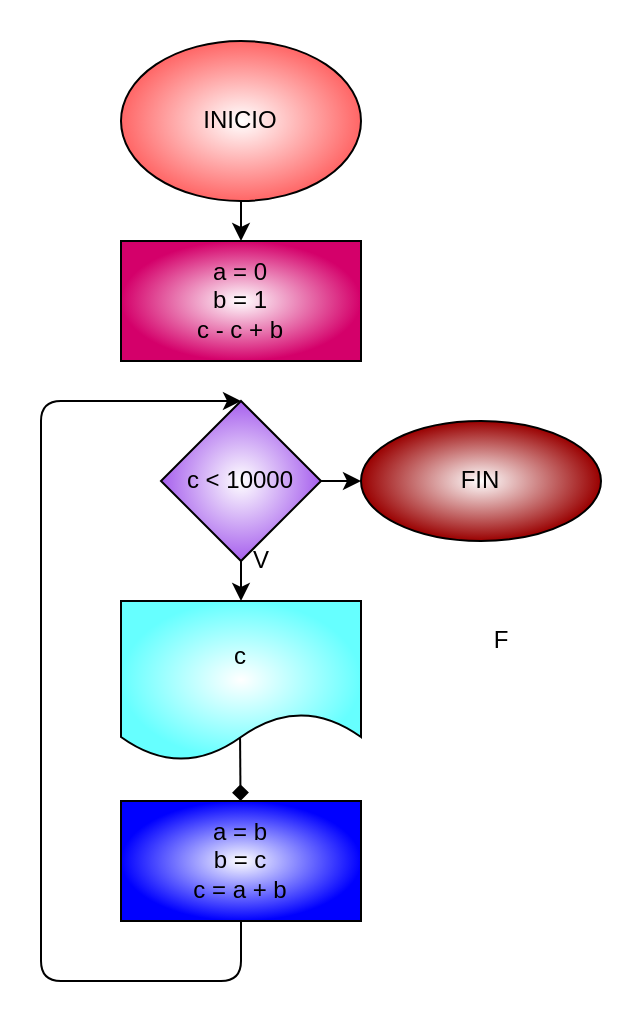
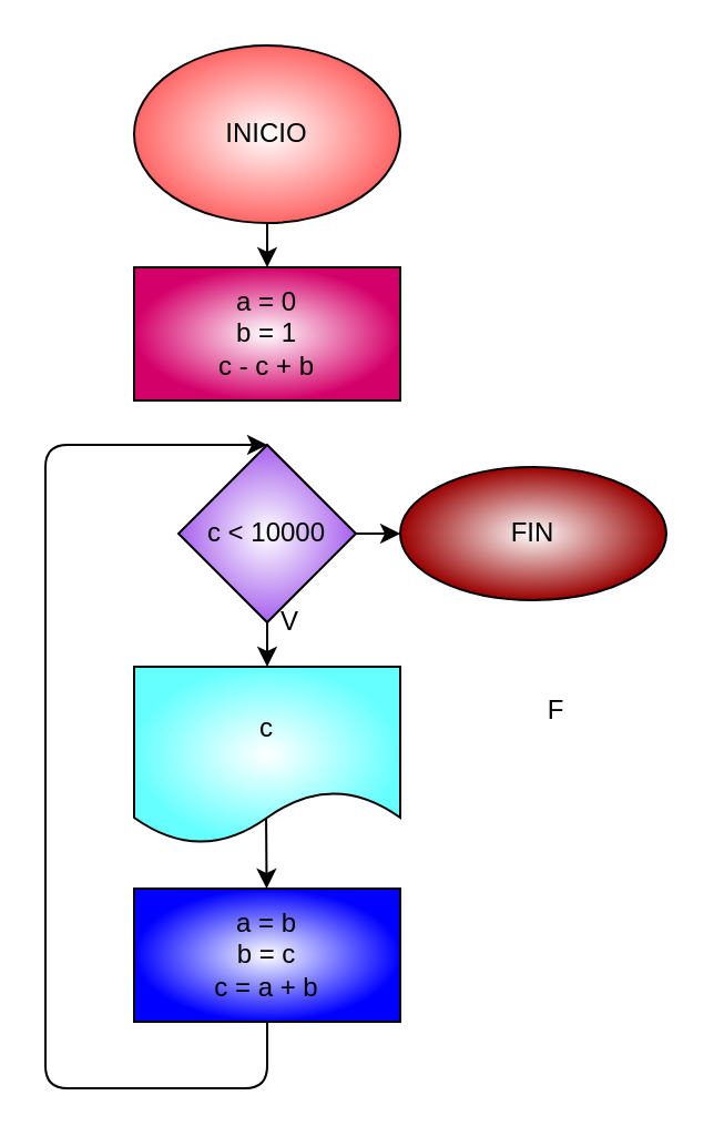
  <mxCell id="0" />
  <mxCell id="1" parent="0" />
  <mxCell id="2" value="" style="edgeStyle=none;html=1;" edge="1" parent="1" source="3" target="4"><mxGeometry relative="1" as="geometry" /></mxCell>
  <mxCell id="3" value="INICIO" style="ellipse;whiteSpace=wrap;html=1;gradientColor=#FF6666;gradientDirection=radial;" vertex="1" parent="1"><mxGeometry x="60" width="120" height="80" as="geometry" y="20" /></mxCell>
  <mxCell id="4" value="a = 0&lt;br&gt;b = 1&lt;br&gt;c - c + b" style="whiteSpace=wrap;html=1;gradientColor=#D4006A;gradientDirection=radial;" vertex="1" parent="1"><mxGeometry x="60" y="120" width="120" height="60" as="geometry" /></mxCell>
  <mxCell id="5" value="" style="edgeStyle=none;html=1;" edge="1" parent="1" source="7" target="8"><mxGeometry relative="1" as="geometry" /></mxCell>
  <mxCell id="6" value="" style="edgeStyle=none;html=1;" edge="1" parent="1" source="7" target="10"><mxGeometry relative="1" as="geometry" /></mxCell>
  <mxCell id="7" value="c &amp;lt; 10000" style="rhombus;whiteSpace=wrap;html=1;gradientColor=#A65FED;gradientDirection=radial;" vertex="1" parent="1"><mxGeometry x="80" y="200" width="80" height="80" as="geometry" /></mxCell>
  <mxCell id="8" value="FIN" style="ellipse;whiteSpace=wrap;html=1;gradientColor=#990000;gradientDirection=radial;" vertex="1" parent="1"><mxGeometry x="180" y="210" width="120" height="60" as="geometry" /></mxCell>
- <mxCell id="9" value="" style="edgeStyle=none;html=1;exitX=0.496;exitY=0.832;exitDx=0;exitDy=0;exitPerimeter=0;endArrow=diamond;" edge="1" parent="1" source="10" target="12"><mxGeometry relative="1" as="geometry" /></mxCell>
+ <mxCell id="9" value="" style="edgeStyle=none;html=1;exitX=0.496;exitY=0.832;exitDx=0;exitDy=0;exitPerimeter=0;" edge="1" parent="1" source="10" target="12"><mxGeometry relative="1" as="geometry" /></mxCell>
  <mxCell id="10" value="c" style="shape=document;whiteSpace=wrap;html=1;boundedLbl=1;gradientColor=#66FFFF;gradientDirection=radial;" vertex="1" parent="1"><mxGeometry x="60" y="300" width="120" height="80" as="geometry" /></mxCell>
  <mxCell id="11" style="edgeStyle=none;html=1;exitX=0.5;exitY=1;exitDx=0;exitDy=0;entryX=0.5;entryY=0;entryDx=0;entryDy=0;" edge="1" parent="1" source="12" target="7"><mxGeometry relative="1" as="geometry"><mxPoint x="30" y="310" as="targetPoint" /><Array as="points"><mxPoint x="120" y="490" /><mxPoint x="20" y="490" /><mxPoint x="20" y="200" /></Array></mxGeometry></mxCell>
  <mxCell id="12" value="a = b&lt;br&gt;b = c&lt;br&gt;c = a + b" style="whiteSpace=wrap;html=1;gradientColor=#0000FF;gradientDirection=radial;" vertex="1" parent="1"><mxGeometry x="60" y="400" width="120" height="60" as="geometry" /></mxCell>
  <mxCell id="13" value="V" style="text;html=1;align=center;verticalAlign=middle;resizable=0;points=[];autosize=1;strokeColor=none;fillColor=none;" vertex="1" parent="1"><mxGeometry x="120" y="270" width="20" height="20" as="geometry" /></mxCell>
  <mxCell id="14" value="F" style="text;html=1;align=center;verticalAlign=middle;resizable=0;points=[];autosize=1;strokeColor=none;fillColor=none;" vertex="1" parent="1"><mxGeometry x="240" y="310" width="20" height="20" as="geometry" /></mxCell>
